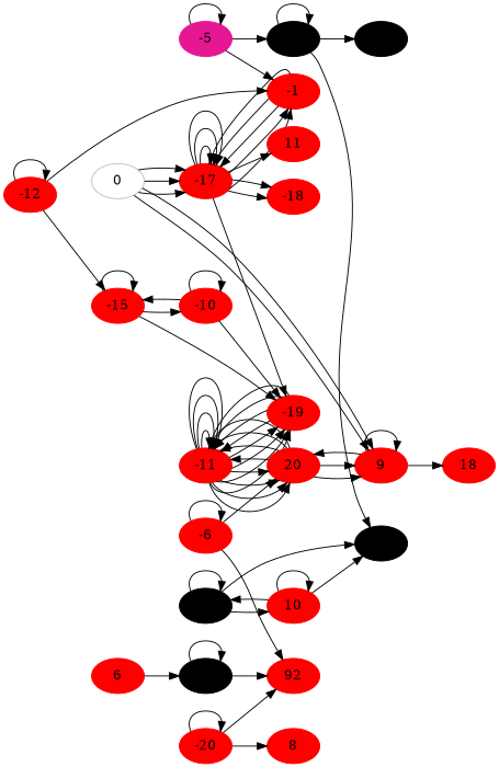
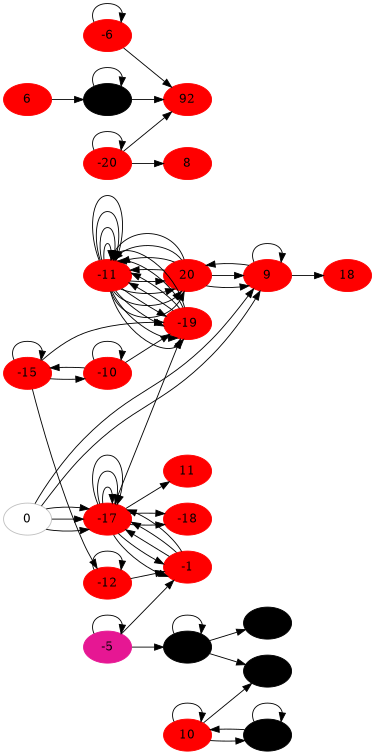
  digraph {
    rankdir=LR
    node [color="2.000000 2.000000 2.000000" style=filled]
    -11
    -19
    20
    9
    18
    -17
    n7 [label=-1]
    -18
    11
    -3 [color="0.000000 0.000000 0.000000"]
    n11 [label=92]
    6
    -6
    -20
    8
    -8 [color="0.000000 0.000000 0.000000"]
    -2 [color="0.000000 0.000000 0.000000"]
    10
    -10
    -15
    -12
    15 [color="0.000000 0.000000 0.000000"]
    16 [color="0.000000 0.000000 0.000000"]
    -5 [color="0.900000 0.900000 0.900000"]
    0 [color=grey style=solid]
    -11 -> -11
    -11 -> -11
    -11 -> -11
    -11 -> -11
    -11 -> -19
    -11 -> -19
    -11 -> -19
    -11 -> -19
    -11 -> 20
    -11 -> 20
    -11 -> 20
    -11 -> 20
    -19 -> -11
    -19 -> -11
    -19 -> -11
    -19 -> -11
    20 -> -11
    20 -> -11
    20 -> -11
    20 -> -11
    20 -> 9
    20 -> 9
    9 -> 20
    9 -> 9
    9 -> 18
    -17 -> -19
    -17 -> -17
    -17 -> -17
    -17 -> -17
    -17 -> n7
    -17 -> n7
    -17 -> -18
    -17 -> -18
    -17 -> 11
    n7 -> -17
    n7 -> -17
    n7 -> -17
    -3 -> -3
    -3 -> n11
    6 -> -3
-   -6 -> 20
    -6 -> n11
    -6 -> -6
    -20 -> n11
    -20 -> -20
    -20 -> 8
    -8 -> -8
-   -8 -> -2
    -8 -> 10
    10 -> -8
    10 -> -2
    10 -> 10
    -10 -> -19
    -10 -> -10
    -10 -> -15
    -15 -> -19
    -15 -> -10
    -15 -> -15
    -12 -> n7
-   -12 -> -15
+   -15 -> -12
    -12 -> -12
    15 -> -2
    15 -> 15
    15 -> 16
    -5 -> n7
    -5 -> 15
    -5 -> -5
    0 -> 9
    0 -> 9
    0 -> -17
    0 -> -17
    0 -> -17
  }
